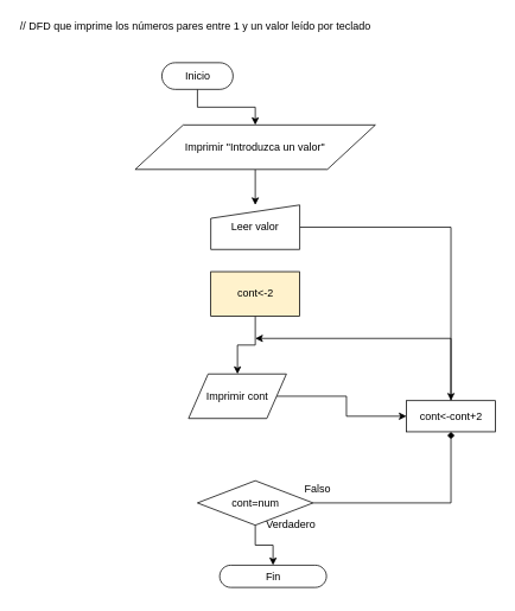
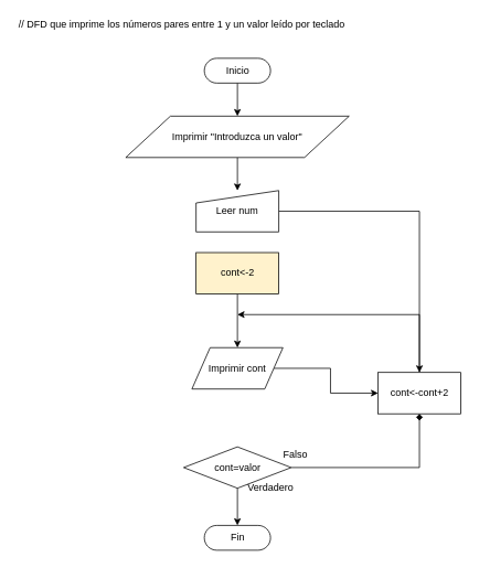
  <mxCell id="0" />
  <mxCell id="1" parent="0" />
  <mxCell id="2" value="// DFD que imprime los números pares entre 1 y un valor leído por teclado" style="text;html=1;align=left;verticalAlign=middle;resizable=0;points=[];autosize=1;strokeColor=none;" parent="1" vertex="1"><mxGeometry x="20" y="20" width="410" height="20" as="geometry" /></mxCell>
  <mxCell id="3" style="edgeStyle=orthogonalEdgeStyle;rounded=0;orthogonalLoop=1;jettySize=auto;html=1;" parent="1" source="4" target="6" edge="1"><mxGeometry relative="1" as="geometry"><mxPoint x="286" y="140" as="targetPoint" /></mxGeometry></mxCell>
- <mxCell id="4" value="Inicio" style="html=1;dashed=0;whitespace=wrap;shape=mxgraph.dfd.start" parent="1" vertex="1"><mxGeometry x="181" y="70" width="80" height="30" as="geometry" /></mxCell>
+ <mxCell id="4" value="Inicio" style="html=1;dashed=0;whitespace=wrap;shape=mxgraph.dfd.start" parent="1" vertex="1"><mxGeometry x="246" y="70" width="80" height="30" as="geometry" /></mxCell>
  <mxCell id="5" style="edgeStyle=orthogonalEdgeStyle;rounded=0;orthogonalLoop=1;jettySize=auto;html=1;" parent="1" source="6" target="8" edge="1"><mxGeometry relative="1" as="geometry"><mxPoint x="286" y="230" as="targetPoint" /></mxGeometry></mxCell>
  <mxCell id="6" value="Imprimir &quot;Introduzca un valor&quot;" style="shape=parallelogram;perimeter=parallelogramPerimeter;whiteSpace=wrap;html=1;dashed=0;" parent="1" vertex="1"><mxGeometry x="151" y="140" width="270" height="50" as="geometry" /></mxCell>
  <mxCell id="7" style="edgeStyle=orthogonalEdgeStyle;rounded=0;orthogonalLoop=1;jettySize=auto;html=1;" parent="1" source="8" target="12" edge="1"><mxGeometry relative="1" as="geometry"><mxPoint x="286" y="330" as="targetPoint" /></mxGeometry></mxCell>
- <mxCell id="8" value="Leer valor" style="shape=manualInput;whiteSpace=wrap;html=1;dashed=0;size=15;" parent="1" vertex="1"><mxGeometry x="236" y="230" width="100" height="50" as="geometry" /></mxCell>
+ <mxCell id="8" value="Leer num" style="shape=manualInput;whiteSpace=wrap;html=1;dashed=0;size=15;" parent="1" vertex="1"><mxGeometry x="236" y="230" width="100" height="50" as="geometry" /></mxCell>
  <mxCell id="9" style="edgeStyle=orthogonalEdgeStyle;rounded=0;orthogonalLoop=1;jettySize=auto;html=1;entryX=0.5;entryY=0;entryDx=0;entryDy=0;" parent="1" source="10" target="14" edge="1"><mxGeometry relative="1" as="geometry"><mxPoint x="306" y="370" as="targetPoint" /></mxGeometry></mxCell>
  <mxCell id="10" value="cont&amp;lt;-2" style="html=1;dashed=0;whitespace=wrap;fillColor=#fff2cc;" parent="1" vertex="1"><mxGeometry x="236" y="305" width="100" height="50" as="geometry" /></mxCell>
  <mxCell id="11" style="edgeStyle=orthogonalEdgeStyle;rounded=0;orthogonalLoop=1;jettySize=auto;html=1;" parent="1" source="12" edge="1"><mxGeometry relative="1" as="geometry"><mxPoint x="286" y="380" as="targetPoint" /><Array as="points"><mxPoint x="506" y="380" /></Array></mxGeometry></mxCell>
- <mxCell id="12" value="cont&amp;lt;-cont+2" style="html=1;dashed=0;whitespace=wrap;" parent="1" vertex="1"><mxGeometry x="456" y="450" width="100" height="35" as="geometry" /></mxCell>
+ <mxCell id="12" value="cont&amp;lt;-cont+2" style="html=1;dashed=0;whitespace=wrap;" parent="1" vertex="1"><mxGeometry x="456" y="450" width="100" height="50" as="geometry" /></mxCell>
  <mxCell id="13" style="edgeStyle=orthogonalEdgeStyle;rounded=0;orthogonalLoop=1;jettySize=auto;html=1;" parent="1" source="14" target="12" edge="1"><mxGeometry relative="1" as="geometry"><mxPoint x="286" y="540" as="targetPoint" /></mxGeometry></mxCell>
- <mxCell id="14" value="Imprimir cont" style="shape=parallelogram;perimeter=parallelogramPerimeter;whiteSpace=wrap;html=1;dashed=0;" parent="1" vertex="1"><mxGeometry x="211" y="420" width="110" height="50" as="geometry" /></mxCell>
+ <mxCell id="14" value="Imprimir cont" style="shape=parallelogram;perimeter=parallelogramPerimeter;whiteSpace=wrap;html=1;dashed=0;" parent="1" vertex="1"><mxGeometry x="231" y="420" width="110" height="50" as="geometry" /></mxCell>
  <mxCell id="15" style="edgeStyle=orthogonalEdgeStyle;rounded=0;orthogonalLoop=1;jettySize=auto;html=1;" parent="1" source="17" target="18" edge="1"><mxGeometry relative="1" as="geometry"><mxPoint x="286" y="650" as="targetPoint" /></mxGeometry></mxCell>
  <mxCell id="16" style="edgeStyle=orthogonalEdgeStyle;rounded=0;orthogonalLoop=1;jettySize=auto;html=1;exitX=1;exitY=0.5;exitDx=0;exitDy=0;entryX=0.5;entryY=1;entryDx=0;entryDy=0;endArrow=diamond;" parent="1" source="17" target="12" edge="1"><mxGeometry relative="1" as="geometry" /></mxCell>
- <mxCell id="17" value="cont=num" style="shape=rhombus;html=1;dashed=0;whitespace=wrap;perimeter=rhombusPerimeter;" parent="1" vertex="1"><mxGeometry x="221" y="540" width="130" height="50" as="geometry" /></mxCell>
- <mxCell id="18" value="Fin" style="html=1;dashed=0;whitespace=wrap;shape=mxgraph.dfd.start" parent="1" vertex="1"><mxGeometry x="246" y="635" width="120" height="25" as="geometry" /></mxCell>
+ <mxCell id="17" value="cont=valor" style="shape=rhombus;html=1;dashed=0;whitespace=wrap;perimeter=rhombusPerimeter;" parent="1" vertex="1"><mxGeometry x="221" y="540" width="130" height="50" as="geometry" /></mxCell>
+ <mxCell id="18" value="Fin" style="html=1;dashed=0;whitespace=wrap;shape=mxgraph.dfd.start" parent="1" vertex="1"><mxGeometry x="246" y="635" width="80" height="30" as="geometry" /></mxCell>
  <mxCell id="19" value="Verdadero" style="text;html=1;align=center;verticalAlign=middle;resizable=0;points=[];autosize=1;strokeColor=none;" parent="1" vertex="1"><mxGeometry x="291" y="580" width="70" height="20" as="geometry" /></mxCell>
  <mxCell id="20" value="Falso" style="text;html=1;align=center;verticalAlign=middle;resizable=0;points=[];autosize=1;strokeColor=none;" parent="1" vertex="1"><mxGeometry x="336" y="540" width="40" height="20" as="geometry" /></mxCell>
